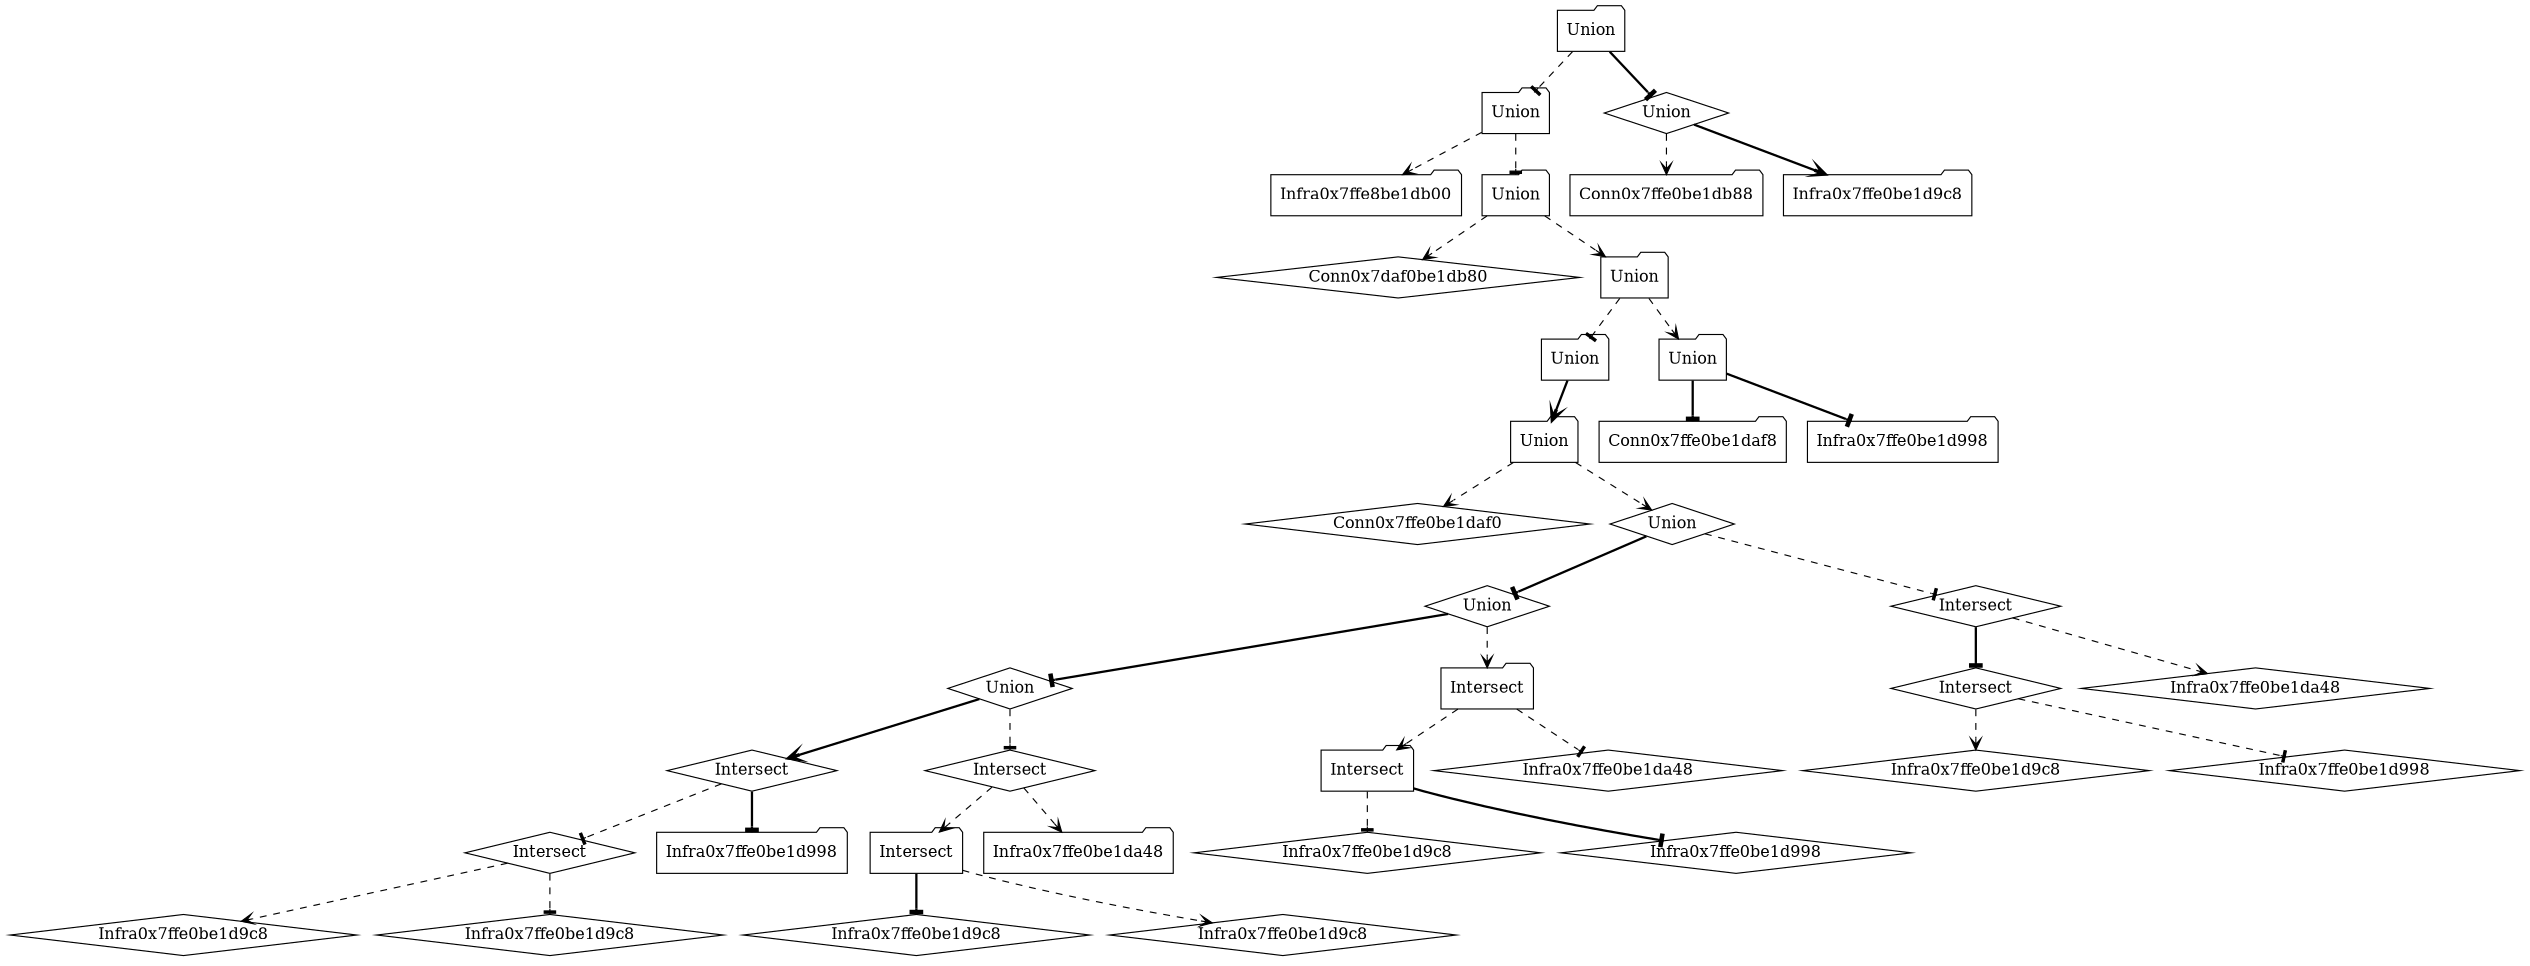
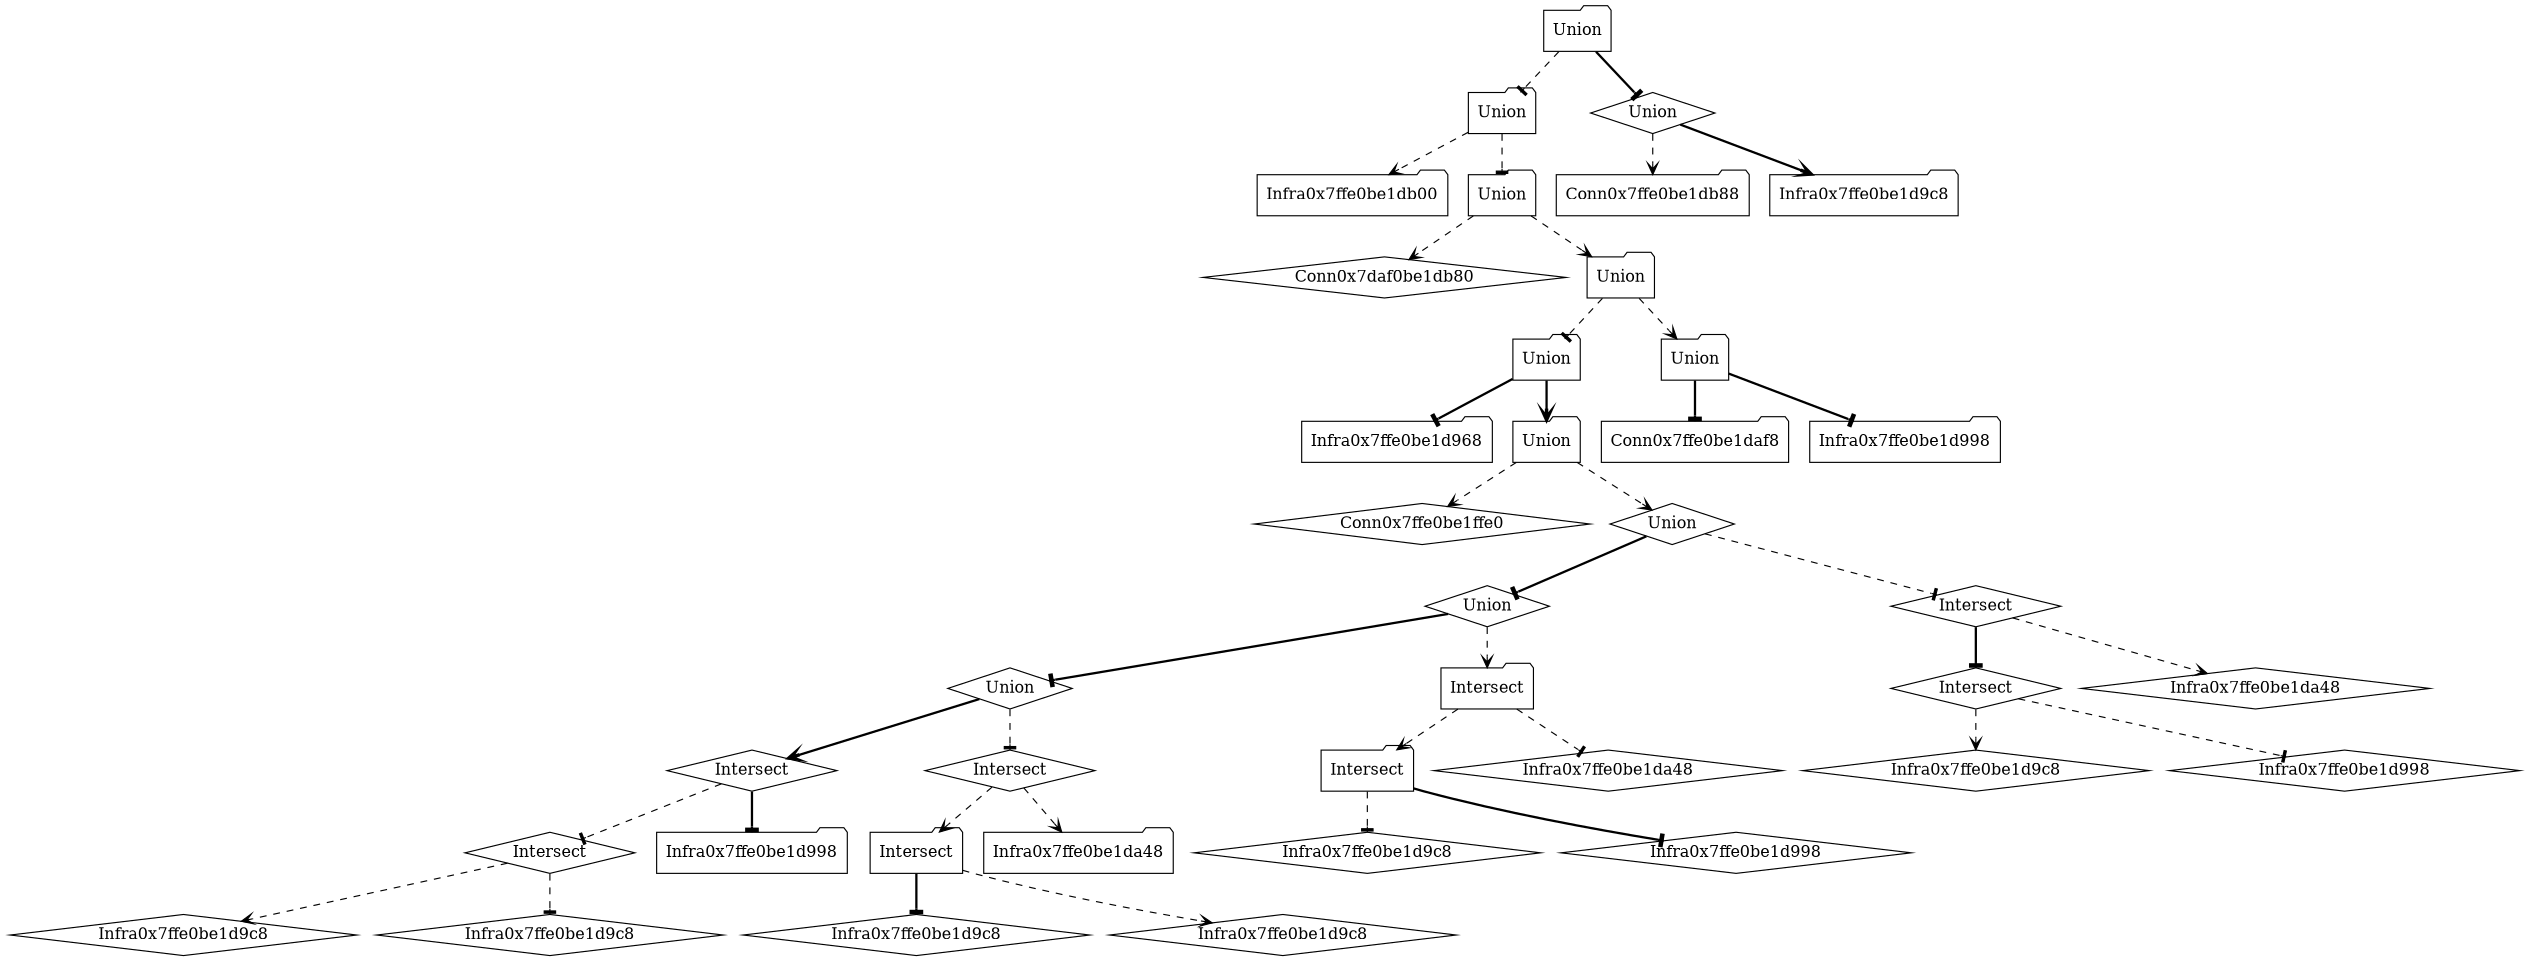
  digraph {
    node [shape=diamond]
    edge [arrowhead=tee style=dashed]
    n1 [label=Union shape=folder]
    n2 [label=Union shape=folder]
    n3 [label=Union]
-   n4 [label=Infra0x7ffe8be1db00 shape=folder]
+   n4 [label=Infra0x7ffe0be1db00 shape=folder]
    n5 [label=Union shape=folder]
    n6 [label=Conn0x7ffe0be1db88 shape=folder]
    n7 [label=Infra0x7ffe0be1d9c8 shape=folder]
    n8 [label=Conn0x7daf0be1db80]
    n9 [label=Union shape=folder]
    n10 [label=Union shape=folder]
    n11 [label=Union shape=folder]
+   n12 [label=Infra0x7ffe0be1d968 shape=folder]
    n13 [label=Union shape=folder]
    n14 [label=Conn0x7ffe0be1daf8 shape=folder]
    n15 [label=Infra0x7ffe0be1d998 shape=folder]
-   n16 [label=Conn0x7ffe0be1daf0]
+   n16 [label=Conn0x7ffe0be1ffe0]
    n17 [label=Union]
    n18 [label=Union]
    n19 [label=Intersect]
    n20 [label=Union]
    n21 [label=Intersect shape=folder]
    n22 [label=Intersect]
    n23 [label=Infra0x7ffe0be1da48]
    n24 [label=Intersect]
    n25 [label=Intersect]
    n26 [label=Intersect shape=folder]
    n27 [label=Infra0x7ffe0be1da48]
    n28 [label=Intersect]
    n29 [label=Infra0x7ffe0be1d998 shape=folder]
    n30 [label=Intersect shape=folder]
    n31 [label=Infra0x7ffe0be1da48 shape=folder]
    n32 [label=Infra0x7ffe0be1d9c8]
    n33 [label=Infra0x7ffe0be1d9c8]
    n34 [label=Infra0x7ffe0be1d9c8]
    n35 [label=Infra0x7ffe0be1d9c8]
    n36 [label=Infra0x7ffe0be1d9c8]
    n37 [label=Infra0x7ffe0be1d998]
    n38 [label=Infra0x7ffe0be1d9c8]
    n39 [label=Infra0x7ffe0be1d998]
    n1 -> n2
    n1 -> n3 [style=bold]
    n2 -> n4 [arrowhead=vee]
    n2 -> n5
    n3 -> n6 [arrowhead=vee]
    n3 -> n7 [arrowhead=vee style=bold]
    n5 -> n8 [arrowhead=vee]
    n5 -> n9 [arrowhead=vee]
    n9 -> n10
    n9 -> n11 [arrowhead=vee]
+   n10 -> n12 [style=bold]
    n10 -> n13 [arrowhead=vee style=bold]
    n11 -> n14 [style=bold]
    n11 -> n15 [style=bold]
    n13 -> n16 [arrowhead=vee]
    n13 -> n17 [arrowhead=vee]
    n17 -> n18 [style=bold]
    n17 -> n19
    n18 -> n20 [style=bold]
    n18 -> n21 [arrowhead=vee]
    n19 -> n22 [style=bold]
    n19 -> n23 [arrowhead=vee]
    n20 -> n24 [arrowhead=vee style=bold]
    n20 -> n25
    n21 -> n26 [arrowhead=vee]
    n21 -> n27
    n22 -> n38 [arrowhead=vee]
    n22 -> n39
    n24 -> n28
    n24 -> n29 [style=bold]
    n25 -> n30 [arrowhead=vee]
    n25 -> n31 [arrowhead=vee]
    n26 -> n36
    n26 -> n37 [style=bold]
    n28 -> n32 [arrowhead=vee]
    n28 -> n33
    n30 -> n34 [style=bold]
    n30 -> n35 [arrowhead=vee]
  }
